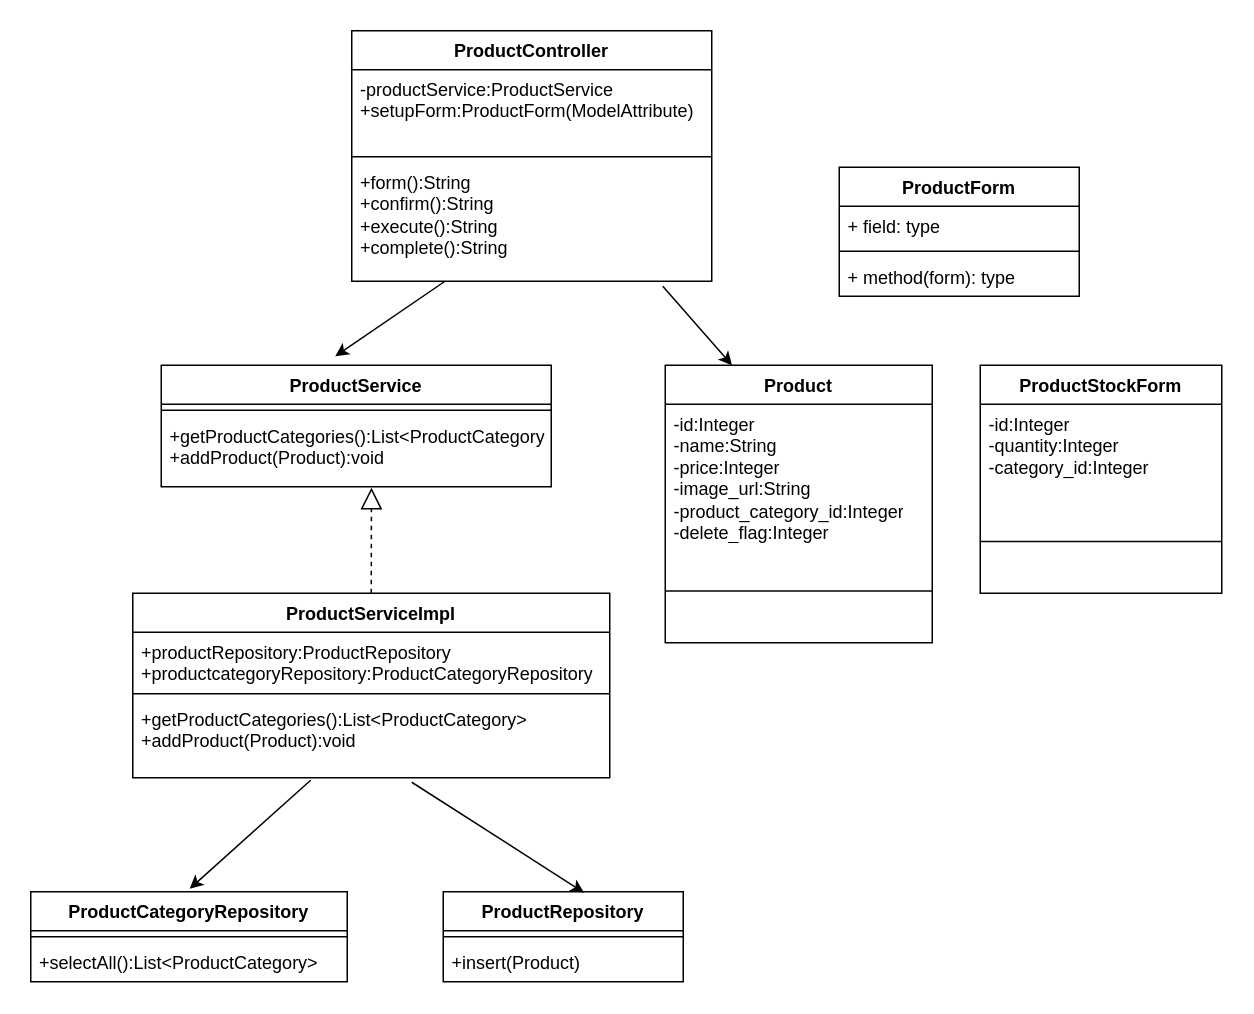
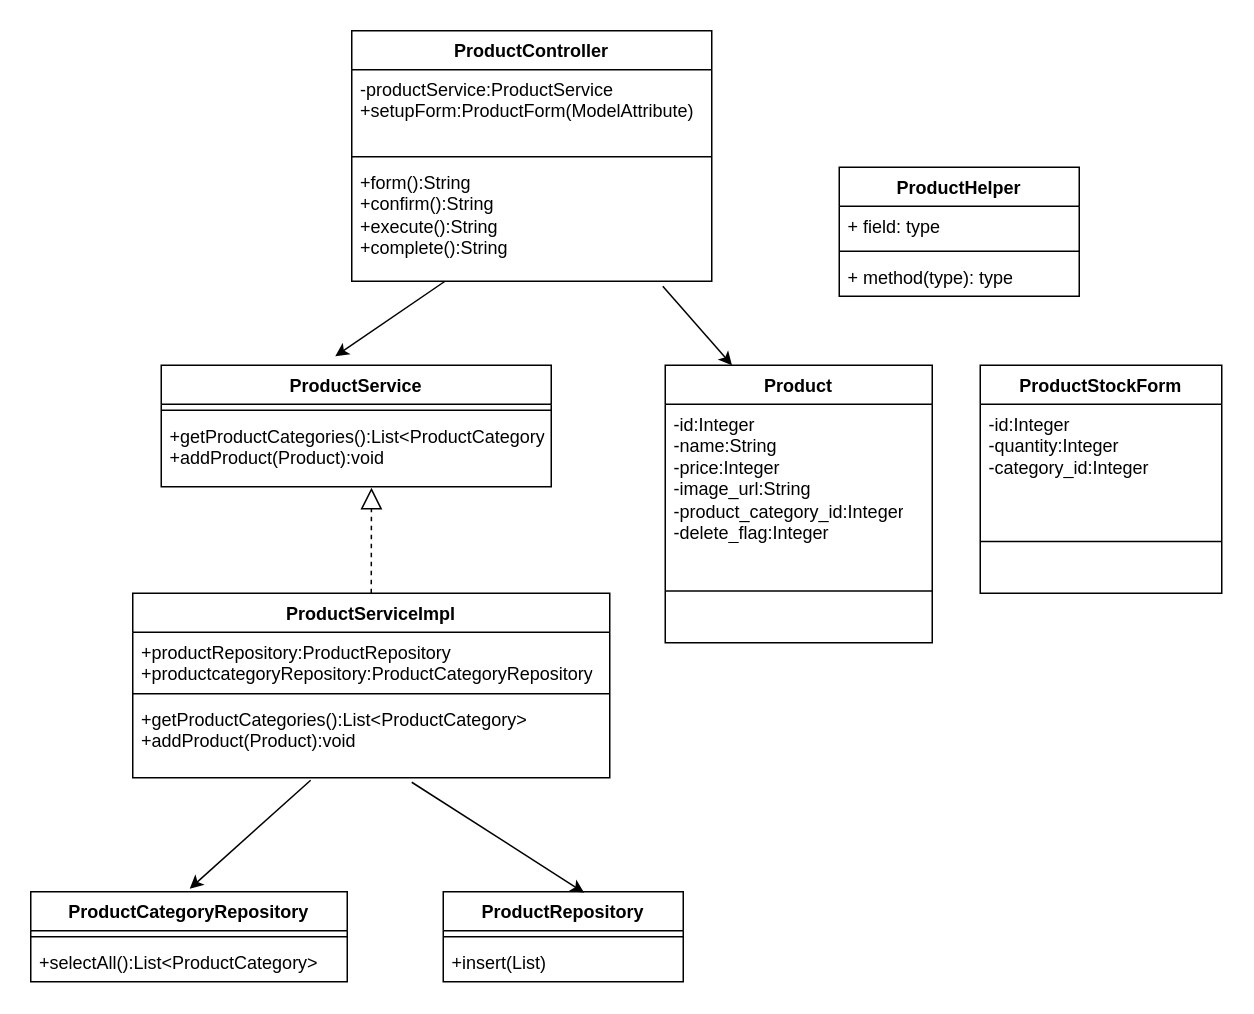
  <mxCell id="0" />
  <mxCell id="1" parent="0" />
  <mxCell id="2" value="ProductService" style="swimlane;fontStyle=1;align=center;verticalAlign=top;childLayout=stackLayout;horizontal=1;startSize=26;horizontalStack=0;resizeParent=1;resizeParentMax=0;resizeLast=0;collapsible=1;marginBottom=0;whiteSpace=wrap;html=1;" parent="1" vertex="1"><mxGeometry x="107" y="243" width="260" height="81" as="geometry" /></mxCell>
  <mxCell id="3" value="" style="line;strokeWidth=1;fillColor=none;align=left;verticalAlign=middle;spacingTop=-1;spacingLeft=3;spacingRight=3;rotatable=0;labelPosition=right;points=[];portConstraint=eastwest;strokeColor=inherit;" parent="2" vertex="1"><mxGeometry y="26" width="260" height="8" as="geometry" /></mxCell>
  <mxCell id="4" value="+getProductCategories():List&amp;lt;ProductCategory&amp;gt;&lt;div&gt;+addProduct(Product):void&lt;/div&gt;" style="text;strokeColor=none;fillColor=none;align=left;verticalAlign=top;spacingLeft=4;spacingRight=4;overflow=hidden;rotatable=0;points=[[0,0.5],[1,0.5]];portConstraint=eastwest;whiteSpace=wrap;html=1;" parent="2" vertex="1"><mxGeometry y="34" width="260" height="47" as="geometry" /></mxCell>
  <mxCell id="5" value="ProductCategoryRepository" style="swimlane;fontStyle=1;align=center;verticalAlign=top;childLayout=stackLayout;horizontal=1;startSize=26;horizontalStack=0;resizeParent=1;resizeParentMax=0;resizeLast=0;collapsible=1;marginBottom=0;whiteSpace=wrap;html=1;" parent="1" vertex="1"><mxGeometry x="20" y="594" width="211" height="60" as="geometry" /></mxCell>
  <mxCell id="6" value="" style="line;strokeWidth=1;fillColor=none;align=left;verticalAlign=middle;spacingTop=-1;spacingLeft=3;spacingRight=3;rotatable=0;labelPosition=right;points=[];portConstraint=eastwest;strokeColor=inherit;" parent="5" vertex="1"><mxGeometry y="26" width="211" height="8" as="geometry" /></mxCell>
  <mxCell id="7" value="+selectAll():List&amp;lt;ProductCategory&amp;gt;" style="text;strokeColor=none;fillColor=none;align=left;verticalAlign=top;spacingLeft=4;spacingRight=4;overflow=hidden;rotatable=0;points=[[0,0.5],[1,0.5]];portConstraint=eastwest;whiteSpace=wrap;html=1;" parent="5" vertex="1"><mxGeometry y="34" width="211" height="26" as="geometry" /></mxCell>
  <mxCell id="8" value="ProductController" style="swimlane;fontStyle=1;align=center;verticalAlign=top;childLayout=stackLayout;horizontal=1;startSize=26;horizontalStack=0;resizeParent=1;resizeParentMax=0;resizeLast=0;collapsible=1;marginBottom=0;whiteSpace=wrap;html=1;" parent="1" vertex="1"><mxGeometry x="234" y="20" width="240" height="167" as="geometry" /></mxCell>
  <mxCell id="9" value="-productService:ProductService&lt;div&gt;+setupForm:ProductForm(ModelAttribute)&lt;/div&gt;" style="text;strokeColor=none;fillColor=none;align=left;verticalAlign=top;spacingLeft=4;spacingRight=4;overflow=hidden;rotatable=0;points=[[0,0.5],[1,0.5]];portConstraint=eastwest;whiteSpace=wrap;html=1;" parent="8" vertex="1"><mxGeometry y="26" width="240" height="54" as="geometry" /></mxCell>
  <mxCell id="10" value="" style="line;strokeWidth=1;fillColor=none;align=left;verticalAlign=middle;spacingTop=-1;spacingLeft=3;spacingRight=3;rotatable=0;labelPosition=right;points=[];portConstraint=eastwest;strokeColor=inherit;" parent="8" vertex="1"><mxGeometry y="80" width="240" height="8" as="geometry" /></mxCell>
  <mxCell id="11" value="+form():String&lt;div&gt;+confirm():String&lt;/div&gt;&lt;div&gt;+execute():String&lt;/div&gt;&lt;div&gt;+complete():String&lt;/div&gt;" style="text;strokeColor=none;fillColor=none;align=left;verticalAlign=top;spacingLeft=4;spacingRight=4;overflow=hidden;rotatable=0;points=[[0,0.5],[1,0.5]];portConstraint=eastwest;whiteSpace=wrap;html=1;" parent="8" vertex="1"><mxGeometry y="88" width="240" height="79" as="geometry" /></mxCell>
  <mxCell id="12" value="ProductRepository" style="swimlane;fontStyle=1;align=center;verticalAlign=top;childLayout=stackLayout;horizontal=1;startSize=26;horizontalStack=0;resizeParent=1;resizeParentMax=0;resizeLast=0;collapsible=1;marginBottom=0;whiteSpace=wrap;html=1;" parent="1" vertex="1"><mxGeometry x="295" y="594" width="160" height="60" as="geometry" /></mxCell>
  <mxCell id="13" value="" style="line;strokeWidth=1;fillColor=none;align=left;verticalAlign=middle;spacingTop=-1;spacingLeft=3;spacingRight=3;rotatable=0;labelPosition=right;points=[];portConstraint=eastwest;strokeColor=inherit;" parent="12" vertex="1"><mxGeometry y="26" width="160" height="8" as="geometry" /></mxCell>
- <mxCell id="14" value="+insert(Product)" style="text;strokeColor=none;fillColor=none;align=left;verticalAlign=top;spacingLeft=4;spacingRight=4;overflow=hidden;rotatable=0;points=[[0,0.5],[1,0.5]];portConstraint=eastwest;whiteSpace=wrap;html=1;" parent="12" vertex="1"><mxGeometry y="34" width="160" height="26" as="geometry" /></mxCell>
+ <mxCell id="14" value="+insert(List)" style="text;strokeColor=none;fillColor=none;align=left;verticalAlign=top;spacingLeft=4;spacingRight=4;overflow=hidden;rotatable=0;points=[[0,0.5],[1,0.5]];portConstraint=eastwest;whiteSpace=wrap;html=1;" parent="12" vertex="1"><mxGeometry y="34" width="160" height="26" as="geometry" /></mxCell>
  <mxCell id="15" value="Product" style="swimlane;fontStyle=1;align=center;verticalAlign=top;childLayout=stackLayout;horizontal=1;startSize=26;horizontalStack=0;resizeParent=1;resizeParentMax=0;resizeLast=0;collapsible=1;marginBottom=0;whiteSpace=wrap;html=1;" parent="1" vertex="1"><mxGeometry x="443" y="243" width="178" height="185" as="geometry" /></mxCell>
  <mxCell id="16" value="-id:Integer&lt;div&gt;-name:String&lt;/div&gt;&lt;div&gt;-price:Integer&lt;/div&gt;&lt;div&gt;-image_url:String&lt;/div&gt;&lt;div&gt;-product_category_id:Integer&lt;/div&gt;&lt;div&gt;-delete_flag:Integer&lt;/div&gt;" style="text;strokeColor=none;fillColor=none;align=left;verticalAlign=top;spacingLeft=4;spacingRight=4;overflow=hidden;rotatable=0;points=[[0,0.5],[1,0.5]];portConstraint=eastwest;whiteSpace=wrap;html=1;" parent="15" vertex="1"><mxGeometry y="26" width="178" height="90" as="geometry" /></mxCell>
  <mxCell id="17" value="" style="line;strokeWidth=1;fillColor=none;align=left;verticalAlign=middle;spacingTop=-1;spacingLeft=3;spacingRight=3;rotatable=0;labelPosition=right;points=[];portConstraint=eastwest;strokeColor=inherit;" parent="15" vertex="1"><mxGeometry y="116" width="178" height="69" as="geometry" /></mxCell>
  <mxCell id="18" value="ProductServiceImpl" style="swimlane;fontStyle=1;align=center;verticalAlign=top;childLayout=stackLayout;horizontal=1;startSize=26;horizontalStack=0;resizeParent=1;resizeParentMax=0;resizeLast=0;collapsible=1;marginBottom=0;whiteSpace=wrap;html=1;" parent="1" vertex="1"><mxGeometry x="88" y="395" width="318" height="123" as="geometry" /></mxCell>
  <mxCell id="19" value="+productRepository:ProductRepository&lt;div&gt;+productcategoryRepository:ProductCategoryRepository&lt;/div&gt;" style="text;strokeColor=none;fillColor=none;align=left;verticalAlign=top;spacingLeft=4;spacingRight=4;overflow=hidden;rotatable=0;points=[[0,0.5],[1,0.5]];portConstraint=eastwest;whiteSpace=wrap;html=1;" parent="18" vertex="1"><mxGeometry y="26" width="318" height="37" as="geometry" /></mxCell>
  <mxCell id="20" value="" style="line;strokeWidth=1;fillColor=none;align=left;verticalAlign=middle;spacingTop=-1;spacingLeft=3;spacingRight=3;rotatable=0;labelPosition=right;points=[];portConstraint=eastwest;strokeColor=inherit;" parent="18" vertex="1"><mxGeometry y="63" width="318" height="8" as="geometry" /></mxCell>
  <mxCell id="21" value="+getProductCategories():List&amp;lt;ProductCategory&amp;gt;&lt;div&gt;+addProduct(Product):void&lt;/div&gt;" style="text;strokeColor=none;fillColor=none;align=left;verticalAlign=top;spacingLeft=4;spacingRight=4;overflow=hidden;rotatable=0;points=[[0,0.5],[1,0.5]];portConstraint=eastwest;whiteSpace=wrap;html=1;" parent="18" vertex="1"><mxGeometry y="71" width="318" height="52" as="geometry" /></mxCell>
  <mxCell id="22" value="" style="endArrow=classic;html=1;rounded=0;" parent="1" source="11" edge="1"><mxGeometry width="50" height="50" relative="1" as="geometry"><mxPoint x="712" y="143" as="sourcePoint" /><mxPoint x="223" y="237" as="targetPoint" /></mxGeometry></mxCell>
  <mxCell id="23" value="" style="endArrow=classic;html=1;rounded=0;entryX=0.25;entryY=0;entryDx=0;entryDy=0;exitX=0.864;exitY=1.043;exitDx=0;exitDy=0;exitPerimeter=0;" parent="1" source="11" target="15" edge="1"><mxGeometry width="50" height="50" relative="1" as="geometry"><mxPoint x="457" y="96" as="sourcePoint" /><mxPoint x="624" y="214" as="targetPoint" /></mxGeometry></mxCell>
  <mxCell id="24" value="" style="endArrow=classic;html=1;rounded=0;exitX=0.373;exitY=1.032;exitDx=0;exitDy=0;exitPerimeter=0;" parent="1" source="21" edge="1"><mxGeometry width="50" height="50" relative="1" as="geometry"><mxPoint x="219" y="497" as="sourcePoint" /><mxPoint x="126" y="592" as="targetPoint" /></mxGeometry></mxCell>
  <mxCell id="25" value="" style="endArrow=classic;html=1;rounded=0;entryX=0.587;entryY=0.011;entryDx=0;entryDy=0;entryPerimeter=0;" parent="1" target="12" edge="1"><mxGeometry width="50" height="50" relative="1" as="geometry"><mxPoint x="274" y="521" as="sourcePoint" /><mxPoint x="306" y="499" as="targetPoint" /></mxGeometry></mxCell>
  <mxCell id="26" value="" style="endArrow=block;dashed=1;endFill=0;endSize=12;html=1;rounded=0;entryX=0.539;entryY=1.013;entryDx=0;entryDy=0;entryPerimeter=0;exitX=0.5;exitY=0;exitDx=0;exitDy=0;" parent="1" source="18" target="4" edge="1"><mxGeometry width="160" relative="1" as="geometry"><mxPoint x="244" y="359" as="sourcePoint" /><mxPoint x="309" y="225" as="targetPoint" /></mxGeometry></mxCell>
- <mxCell id="27" value="ProductForm" style="swimlane;fontStyle=1;align=center;verticalAlign=top;childLayout=stackLayout;horizontal=1;startSize=26;horizontalStack=0;resizeParent=1;resizeParentMax=0;resizeLast=0;collapsible=1;marginBottom=0;whiteSpace=wrap;html=1;" vertex="1" parent="1"><mxGeometry x="559" y="111" width="160" height="86" as="geometry" /></mxCell>
+ <mxCell id="27" value="ProductHelper" style="swimlane;fontStyle=1;align=center;verticalAlign=top;childLayout=stackLayout;horizontal=1;startSize=26;horizontalStack=0;resizeParent=1;resizeParentMax=0;resizeLast=0;collapsible=1;marginBottom=0;whiteSpace=wrap;html=1;" vertex="1" parent="1"><mxGeometry x="559" y="111" width="160" height="86" as="geometry" /></mxCell>
  <mxCell id="28" value="+ field: type" style="text;strokeColor=none;fillColor=none;align=left;verticalAlign=top;spacingLeft=4;spacingRight=4;overflow=hidden;rotatable=0;points=[[0,0.5],[1,0.5]];portConstraint=eastwest;whiteSpace=wrap;html=1;" vertex="1" parent="27"><mxGeometry y="26" width="160" height="26" as="geometry" /></mxCell>
  <mxCell id="29" value="" style="line;strokeWidth=1;fillColor=none;align=left;verticalAlign=middle;spacingTop=-1;spacingLeft=3;spacingRight=3;rotatable=0;labelPosition=right;points=[];portConstraint=eastwest;strokeColor=inherit;" vertex="1" parent="27"><mxGeometry y="52" width="160" height="8" as="geometry" /></mxCell>
- <mxCell id="30" value="+ method(form): type" style="text;strokeColor=none;fillColor=none;align=left;verticalAlign=top;spacingLeft=4;spacingRight=4;overflow=hidden;rotatable=0;points=[[0,0.5],[1,0.5]];portConstraint=eastwest;whiteSpace=wrap;html=1;" vertex="1" parent="27"><mxGeometry y="60" width="160" height="26" as="geometry" /></mxCell>
+ <mxCell id="30" value="+ method(type): type" style="text;strokeColor=none;fillColor=none;align=left;verticalAlign=top;spacingLeft=4;spacingRight=4;overflow=hidden;rotatable=0;points=[[0,0.5],[1,0.5]];portConstraint=eastwest;whiteSpace=wrap;html=1;" vertex="1" parent="27"><mxGeometry y="60" width="160" height="26" as="geometry" /></mxCell>
  <mxCell id="31" value="ProductStockForm" style="swimlane;fontStyle=1;align=center;verticalAlign=top;childLayout=stackLayout;horizontal=1;startSize=26;horizontalStack=0;resizeParent=1;resizeParentMax=0;resizeLast=0;collapsible=1;marginBottom=0;whiteSpace=wrap;html=1;" vertex="1" parent="1"><mxGeometry x="653" y="243" width="161" height="152" as="geometry" /></mxCell>
  <mxCell id="32" value="-id:Integer&lt;div&gt;-quantity:Integer&lt;/div&gt;&lt;div&gt;-category_id:Integer&lt;/div&gt;" style="text;strokeColor=none;fillColor=none;align=left;verticalAlign=top;spacingLeft=4;spacingRight=4;overflow=hidden;rotatable=0;points=[[0,0.5],[1,0.5]];portConstraint=eastwest;whiteSpace=wrap;html=1;" vertex="1" parent="31"><mxGeometry y="26" width="161" height="57" as="geometry" /></mxCell>
  <mxCell id="33" value="" style="line;strokeWidth=1;fillColor=none;align=left;verticalAlign=middle;spacingTop=-1;spacingLeft=3;spacingRight=3;rotatable=0;labelPosition=right;points=[];portConstraint=eastwest;strokeColor=inherit;" vertex="1" parent="31"><mxGeometry y="83" width="161" height="69" as="geometry" /></mxCell>
